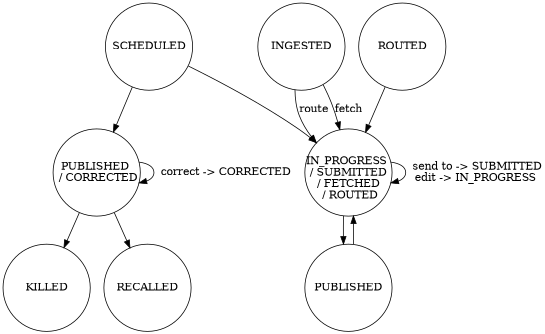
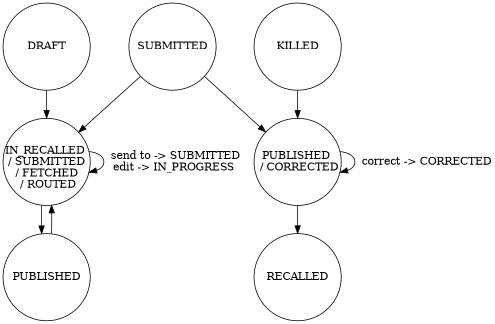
  digraph {
    node [fixedsize=true shape=circle]
-   n1 [label="\nIN_PROGRESS \n / SUBMITTED \n / FETCHED \n / ROUTED" width=1.6]
+   n1 [label="\nIN_RECALLED \n / SUBMITTED \n / FETCHED \n / ROUTED" width=1.6]
    n2 [label=PUBLISHED width=1.6]
    n3 [label="PUBLISHED \n / CORRECTED" width=1.6]
    KILLED [width=1.6]
    RECALLED [width=1.6]
-   SCHEDULED [width=1.6]
-   INGESTED [width=1.6]
-   DRAFT [width=1.6 label=ROUTED]
+   SCHEDULED [width=1.6 label=SUBMITTED]
+   DRAFT [width=1.6]
    n1 -> n1 [label="  send to -> SUBMITTED\n edit -> IN_PROGRESS"]
    n1 -> n2
    n2 -> n1
    n3 -> n3 [label="  correct -> CORRECTED"]
-   n3 -> KILLED
+   KILLED -> n3
    n3 -> RECALLED
    SCHEDULED -> n1
    SCHEDULED -> n3
-   INGESTED -> n1 [label=fetch]
-   INGESTED -> n1 [label=route]
    DRAFT -> n1
  }
